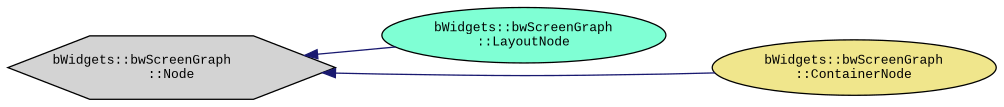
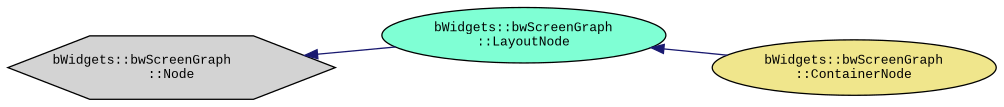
  digraph {
    fontname="Liberation Mono"
    rankdir=LR
    node [color=black fontname="Liberation Mono" fontsize=10 shape=ellipse style=filled]
    edge [color=midnightblue dir=back fontname="Liberation Mono" fontsize=10 labelfontname=Helvetica labelfontsize=10 style=solid]
    n1 [fillcolor=lightgrey height=0.2 label="bWidgets::bwScreenGraph\l::Node" shape=hexagon width=0.4]
    n2 [fillcolor=aquamarine height=0.2 label="bWidgets::bwScreenGraph\l::LayoutNode" width=0.4]
    n3 [fillcolor=khaki height=0.2 label="bWidgets::bwScreenGraph\l::ContainerNode" width=0.4]
    n1 -> n2
-   n1 -> n3
+   n2 -> n3
  }
